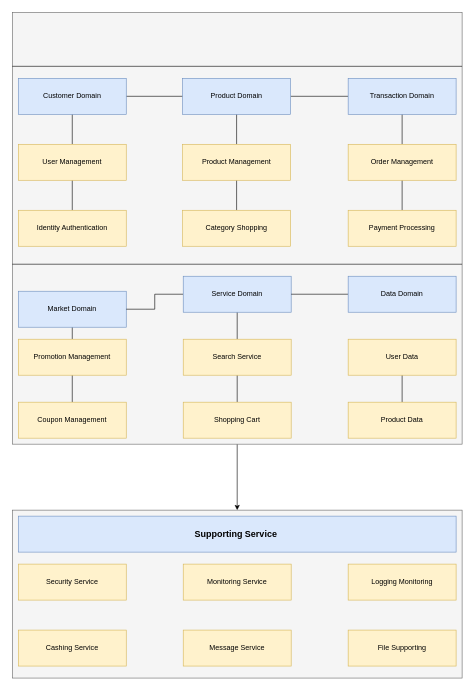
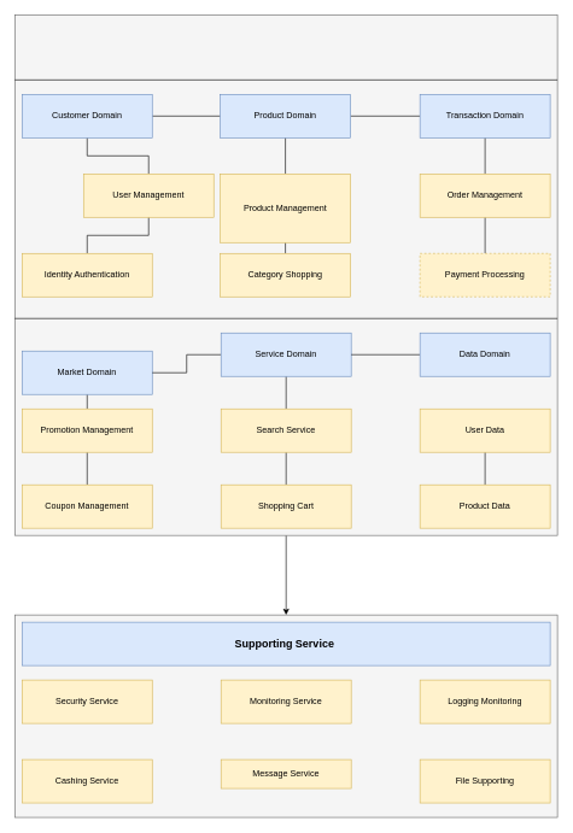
  <mxCell id="0" />
  <mxCell id="1" parent="0" />
  <mxCell id="2" style="edgeStyle=orthogonalEdgeStyle;rounded=0;orthogonalLoop=1;jettySize=auto;html=1;exitX=0.5;exitY=1;exitDx=0;exitDy=0;" parent="1" source="3" target="39" edge="1"><mxGeometry relative="1" as="geometry" /></mxCell>
  <mxCell id="3" value="" style="rounded=0;whiteSpace=wrap;html=1;fillColor=#f5f5f5;fontColor=#333333;strokeColor=#666666;" parent="1" vertex="1"><mxGeometry x="20" y="20" width="750" height="720" as="geometry" /></mxCell>
  <mxCell id="4" style="edgeStyle=orthogonalEdgeStyle;rounded=0;orthogonalLoop=1;jettySize=auto;html=1;exitX=1;exitY=0.5;exitDx=0;exitDy=0;entryX=0;entryY=0.5;entryDx=0;entryDy=0;endArrow=none;endFill=0;" parent="1" source="6" target="9" edge="1"><mxGeometry relative="1" as="geometry" /></mxCell>
  <mxCell id="5" style="edgeStyle=orthogonalEdgeStyle;rounded=0;orthogonalLoop=1;jettySize=auto;html=1;exitX=0.5;exitY=1;exitDx=0;exitDy=0;entryX=0.5;entryY=0;entryDx=0;entryDy=0;endArrow=none;endFill=0;" parent="1" source="6" target="13" edge="1"><mxGeometry relative="1" as="geometry" /></mxCell>
  <mxCell id="6" value="Customer Domain" style="rounded=0;whiteSpace=wrap;html=1;fillColor=#dae8fc;strokeColor=#6c8ebf;" parent="1" vertex="1"><mxGeometry x="30" y="130" width="180" height="60" as="geometry" /></mxCell>
  <mxCell id="7" style="edgeStyle=orthogonalEdgeStyle;rounded=0;orthogonalLoop=1;jettySize=auto;html=1;exitX=1;exitY=0.5;exitDx=0;exitDy=0;entryX=0;entryY=0.5;entryDx=0;entryDy=0;endArrow=none;endFill=0;" parent="1" source="9" target="11" edge="1"><mxGeometry relative="1" as="geometry" /></mxCell>
  <mxCell id="8" style="edgeStyle=orthogonalEdgeStyle;rounded=0;orthogonalLoop=1;jettySize=auto;html=1;exitX=0.5;exitY=1;exitDx=0;exitDy=0;entryX=0.5;entryY=0;entryDx=0;entryDy=0;endArrow=none;endFill=0;" parent="1" source="9" target="15" edge="1"><mxGeometry relative="1" as="geometry" /></mxCell>
  <mxCell id="9" value="Product Domain" style="rounded=0;whiteSpace=wrap;html=1;fillColor=#dae8fc;strokeColor=#6c8ebf;" parent="1" vertex="1"><mxGeometry x="304" y="130" width="180" height="60" as="geometry" /></mxCell>
  <mxCell id="10" style="edgeStyle=orthogonalEdgeStyle;rounded=0;orthogonalLoop=1;jettySize=auto;html=1;exitX=0.5;exitY=1;exitDx=0;exitDy=0;entryX=0.5;entryY=0;entryDx=0;entryDy=0;endArrow=none;endFill=0;" parent="1" source="11" target="17" edge="1"><mxGeometry relative="1" as="geometry" /></mxCell>
  <mxCell id="11" value="Transaction Domain" style="rounded=0;whiteSpace=wrap;html=1;fillColor=#dae8fc;strokeColor=#6c8ebf;" parent="1" vertex="1"><mxGeometry x="580" y="130" width="180" height="60" as="geometry" /></mxCell>
  <mxCell id="12" style="edgeStyle=orthogonalEdgeStyle;rounded=0;orthogonalLoop=1;jettySize=auto;html=1;exitX=0.5;exitY=1;exitDx=0;exitDy=0;entryX=0.5;entryY=0;entryDx=0;entryDy=0;endArrow=none;endFill=0;" parent="1" source="13" target="18" edge="1"><mxGeometry relative="1" as="geometry" /></mxCell>
- <mxCell id="13" value="User Management" style="rounded=0;whiteSpace=wrap;html=1;fillColor=#fff2cc;strokeColor=#d6b656;" parent="1" vertex="1"><mxGeometry x="30" y="240" width="180" height="60" as="geometry" /></mxCell>
+ <mxCell id="13" value="User Management" style="rounded=0;whiteSpace=wrap;html=1;fillColor=#fff2cc;strokeColor=#d6b656;" parent="1" vertex="1"><mxGeometry x="115" y="240" width="180" height="60" as="geometry" /></mxCell>
  <mxCell id="14" style="edgeStyle=orthogonalEdgeStyle;rounded=0;orthogonalLoop=1;jettySize=auto;html=1;exitX=0.5;exitY=1;exitDx=0;exitDy=0;entryX=0.5;entryY=0;entryDx=0;entryDy=0;endArrow=none;endFill=0;" parent="1" source="15" target="19" edge="1"><mxGeometry relative="1" as="geometry" /></mxCell>
- <mxCell id="15" value="Product Management" style="rounded=0;whiteSpace=wrap;html=1;fillColor=#fff2cc;strokeColor=#d6b656;" parent="1" vertex="1"><mxGeometry x="304" y="240" width="180" height="60" as="geometry" /></mxCell>
+ <mxCell id="15" value="Product Management" style="rounded=0;whiteSpace=wrap;html=1;fillColor=#fff2cc;strokeColor=#d6b656;" parent="1" vertex="1"><mxGeometry x="304" y="240" width="180" height="95" as="geometry" /></mxCell>
  <mxCell id="16" style="edgeStyle=orthogonalEdgeStyle;rounded=0;orthogonalLoop=1;jettySize=auto;html=1;exitX=0.5;exitY=1;exitDx=0;exitDy=0;entryX=0.5;entryY=0;entryDx=0;entryDy=0;endArrow=none;endFill=0;" parent="1" source="17" target="20" edge="1"><mxGeometry relative="1" as="geometry" /></mxCell>
  <mxCell id="17" value="Order Management" style="rounded=0;whiteSpace=wrap;html=1;fillColor=#fff2cc;strokeColor=#d6b656;" parent="1" vertex="1"><mxGeometry x="580" y="240" width="180" height="60" as="geometry" /></mxCell>
  <mxCell id="18" value="Identity Authentication" style="rounded=0;whiteSpace=wrap;html=1;fillColor=#fff2cc;strokeColor=#d6b656;" parent="1" vertex="1"><mxGeometry x="30" y="350" width="180" height="60" as="geometry" /></mxCell>
  <mxCell id="19" value="Category Shopping" style="rounded=0;whiteSpace=wrap;html=1;fillColor=#fff2cc;strokeColor=#d6b656;" parent="1" vertex="1"><mxGeometry x="304" y="350" width="180" height="60" as="geometry" /></mxCell>
- <mxCell id="20" value="Payment Processing" style="rounded=0;whiteSpace=wrap;html=1;fillColor=#fff2cc;strokeColor=#d6b656;" parent="1" vertex="1"><mxGeometry x="580" y="350" width="180" height="60" as="geometry" /></mxCell>
+ <mxCell id="20" value="Payment Processing" style="rounded=0;whiteSpace=wrap;html=1;fillColor=#fff2cc;strokeColor=#d6b656;dashed=1;" parent="1" vertex="1"><mxGeometry x="580" y="350" width="180" height="60" as="geometry" /></mxCell>
  <mxCell id="21" value="" style="endArrow=none;html=1;rounded=0;strokeWidth=1;fillColor=#d5e8d4;strokeColor=light-dark(#000000, #446e2c);" parent="1" edge="1"><mxGeometry width="50" height="50" relative="1" as="geometry"><mxPoint x="20" y="110" as="sourcePoint" /><mxPoint x="770" y="110" as="targetPoint" /></mxGeometry></mxCell>
  <mxCell id="22" value="" style="endArrow=none;html=1;rounded=0;" parent="1" edge="1"><mxGeometry width="50" height="50" relative="1" as="geometry"><mxPoint x="20" y="440" as="sourcePoint" /><mxPoint x="770" y="440" as="targetPoint" /></mxGeometry></mxCell>
  <mxCell id="23" style="edgeStyle=orthogonalEdgeStyle;rounded=0;orthogonalLoop=1;jettySize=auto;html=1;exitX=0.5;exitY=1;exitDx=0;exitDy=0;entryX=0.5;entryY=0;entryDx=0;entryDy=0;endArrow=none;endFill=0;" parent="1" source="24" target="31" edge="1"><mxGeometry relative="1" as="geometry" /></mxCell>
  <mxCell id="24" value="Market Domain" style="rounded=0;whiteSpace=wrap;html=1;fillColor=#dae8fc;strokeColor=#6c8ebf;" parent="1" vertex="1"><mxGeometry x="30" y="485" width="180" height="60" as="geometry" /></mxCell>
  <mxCell id="25" style="edgeStyle=orthogonalEdgeStyle;rounded=0;orthogonalLoop=1;jettySize=auto;html=1;exitX=0;exitY=0.5;exitDx=0;exitDy=0;entryX=1;entryY=0.5;entryDx=0;entryDy=0;endArrow=none;endFill=0;" parent="1" source="27" target="24" edge="1"><mxGeometry relative="1" as="geometry" /></mxCell>
  <mxCell id="26" style="edgeStyle=orthogonalEdgeStyle;rounded=0;orthogonalLoop=1;jettySize=auto;html=1;exitX=0.5;exitY=1;exitDx=0;exitDy=0;entryX=0.5;entryY=0;entryDx=0;entryDy=0;endArrow=none;endFill=0;" parent="1" source="27" target="33" edge="1"><mxGeometry relative="1" as="geometry" /></mxCell>
  <mxCell id="27" value="Service Domain" style="rounded=0;whiteSpace=wrap;html=1;fillColor=#dae8fc;strokeColor=#6c8ebf;" parent="1" vertex="1"><mxGeometry x="305" y="460" width="180" height="60" as="geometry" /></mxCell>
  <mxCell id="28" style="edgeStyle=orthogonalEdgeStyle;rounded=0;orthogonalLoop=1;jettySize=auto;html=1;exitX=0;exitY=0.5;exitDx=0;exitDy=0;entryX=1;entryY=0.5;entryDx=0;entryDy=0;endArrow=none;endFill=0;" parent="1" source="29" target="27" edge="1"><mxGeometry relative="1" as="geometry" /></mxCell>
  <mxCell id="29" value="Data Domain" style="rounded=0;whiteSpace=wrap;html=1;fillColor=#dae8fc;strokeColor=#6c8ebf;" parent="1" vertex="1"><mxGeometry x="580" y="460" width="180" height="60" as="geometry" /></mxCell>
  <mxCell id="30" style="edgeStyle=orthogonalEdgeStyle;rounded=0;orthogonalLoop=1;jettySize=auto;html=1;exitX=0.5;exitY=1;exitDx=0;exitDy=0;entryX=0.5;entryY=0;entryDx=0;entryDy=0;endArrow=none;endFill=0;" parent="1" source="31" target="36" edge="1"><mxGeometry relative="1" as="geometry" /></mxCell>
  <mxCell id="31" value="Promotion Management" style="rounded=0;whiteSpace=wrap;html=1;fillColor=#fff2cc;strokeColor=#d6b656;" parent="1" vertex="1"><mxGeometry x="30" y="565" width="180" height="60" as="geometry" /></mxCell>
  <mxCell id="32" style="edgeStyle=orthogonalEdgeStyle;rounded=0;orthogonalLoop=1;jettySize=auto;html=1;exitX=0.5;exitY=1;exitDx=0;exitDy=0;entryX=0.5;entryY=0;entryDx=0;entryDy=0;endArrow=none;endFill=0;" parent="1" source="33" target="37" edge="1"><mxGeometry relative="1" as="geometry" /></mxCell>
  <mxCell id="33" value="Search Service" style="rounded=0;whiteSpace=wrap;html=1;fillColor=#fff2cc;strokeColor=#d6b656;" parent="1" vertex="1"><mxGeometry x="305" y="565" width="180" height="60" as="geometry" /></mxCell>
  <mxCell id="34" style="edgeStyle=orthogonalEdgeStyle;rounded=0;orthogonalLoop=1;jettySize=auto;html=1;exitX=0.5;exitY=1;exitDx=0;exitDy=0;entryX=0.5;entryY=0;entryDx=0;entryDy=0;endArrow=none;endFill=0;" parent="1" source="35" target="38" edge="1"><mxGeometry relative="1" as="geometry" /></mxCell>
  <mxCell id="35" value="User Data" style="rounded=0;whiteSpace=wrap;html=1;fillColor=#fff2cc;strokeColor=#d6b656;" parent="1" vertex="1"><mxGeometry x="580" y="565" width="180" height="60" as="geometry" /></mxCell>
  <mxCell id="36" value="Coupon Management" style="rounded=0;whiteSpace=wrap;html=1;fillColor=#fff2cc;strokeColor=#d6b656;" parent="1" vertex="1"><mxGeometry x="30" y="670" width="180" height="60" as="geometry" /></mxCell>
  <mxCell id="37" value="Shopping Cart" style="rounded=0;whiteSpace=wrap;html=1;fillColor=#fff2cc;strokeColor=#d6b656;" parent="1" vertex="1"><mxGeometry x="305" y="670" width="180" height="60" as="geometry" /></mxCell>
  <mxCell id="38" value="Product Data" style="rounded=0;whiteSpace=wrap;html=1;fillColor=#fff2cc;strokeColor=#d6b656;" parent="1" vertex="1"><mxGeometry x="580" y="670" width="180" height="60" as="geometry" /></mxCell>
  <mxCell id="39" value="" style="rounded=0;whiteSpace=wrap;html=1;fillColor=#f5f5f5;fontColor=#333333;strokeColor=#666666;" parent="1" vertex="1"><mxGeometry x="20" y="850" width="750" height="280" as="geometry" /></mxCell>
  <mxCell id="40" value="&lt;span style=&quot;font-size: 15px;&quot;&gt;&lt;b&gt;Supporting Service&amp;nbsp;&lt;/b&gt;&lt;/span&gt;" style="rounded=0;whiteSpace=wrap;html=1;fillColor=#dae8fc;strokeColor=#6c8ebf;" parent="1" vertex="1"><mxGeometry x="30" y="860" width="730" height="60" as="geometry" /></mxCell>
  <mxCell id="41" value="Security Service" style="rounded=0;whiteSpace=wrap;html=1;fillColor=#fff2cc;strokeColor=#d6b656;" parent="1" vertex="1"><mxGeometry x="30" y="940" width="180" height="60" as="geometry" /></mxCell>
  <mxCell id="42" value="Monitoring Service" style="rounded=0;whiteSpace=wrap;html=1;fillColor=#fff2cc;strokeColor=#d6b656;" parent="1" vertex="1"><mxGeometry x="305" y="940" width="180" height="60" as="geometry" /></mxCell>
  <mxCell id="43" value="Logging Monitoring" style="rounded=0;whiteSpace=wrap;html=1;fillColor=#fff2cc;strokeColor=#d6b656;" parent="1" vertex="1"><mxGeometry x="580" y="940" width="180" height="60" as="geometry" /></mxCell>
  <mxCell id="44" value="Cashing Service" style="rounded=0;whiteSpace=wrap;html=1;fillColor=#fff2cc;strokeColor=#d6b656;" parent="1" vertex="1"><mxGeometry x="30" y="1050" width="180" height="60" as="geometry" /></mxCell>
- <mxCell id="45" value="Message Service" style="rounded=0;whiteSpace=wrap;html=1;fillColor=#fff2cc;strokeColor=#d6b656;" parent="1" vertex="1"><mxGeometry x="305" y="1050" width="180" height="60" as="geometry" /></mxCell>
+ <mxCell id="45" value="Message Service" style="rounded=0;whiteSpace=wrap;html=1;fillColor=#fff2cc;strokeColor=#d6b656;" parent="1" vertex="1"><mxGeometry x="305" y="1050" width="180" height="40" as="geometry" /></mxCell>
  <mxCell id="46" value="File Supporting" style="rounded=0;whiteSpace=wrap;html=1;fillColor=#fff2cc;strokeColor=#d6b656;" parent="1" vertex="1"><mxGeometry x="580" y="1050" width="180" height="60" as="geometry" /></mxCell>
